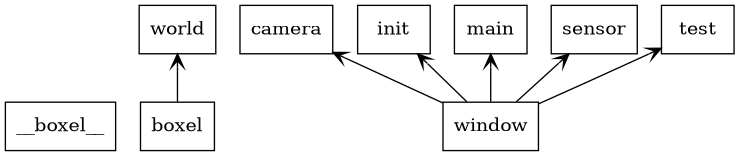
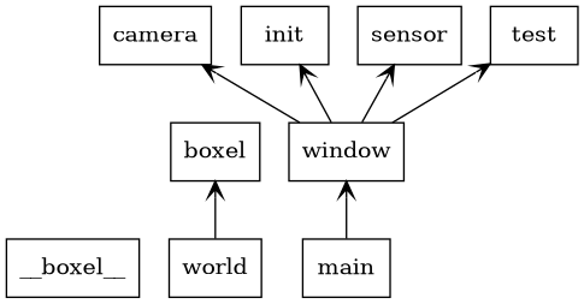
  digraph {
    rankdir=BT
    node [shape=box]
    edge [arrowhead=open arrowtail=none]
    n1 [label=__boxel__]
    n2 [label=boxel]
    n3 [label=camera]
    n4 [label=init]
    n5 [label=main]
    n6 [label=window]
    n7 [label=sensor]
    n8 [label=test]
    n9 [label=world]
-   n6 -> n5
+   n5 -> n6
    n6 -> n3
    n6 -> n4
    n6 -> n7
    n6 -> n8
-   n2 -> n9
+   n9 -> n2
  }
